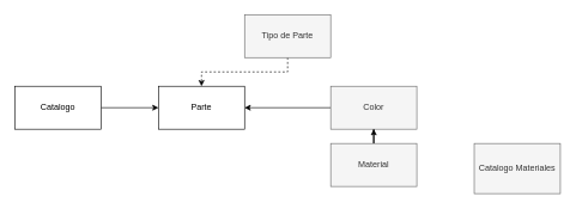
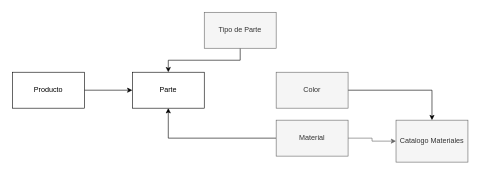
  <mxCell id="0" />
  <mxCell id="1" parent="0" />
  <mxCell id="2" style="edgeStyle=orthogonalEdgeStyle;rounded=0;orthogonalLoop=1;jettySize=auto;html=1;" edge="1" parent="1" source="3" target="4"><mxGeometry relative="1" as="geometry" /></mxCell>
- <mxCell id="3" value="Catalogo" style="rounded=0;whiteSpace=wrap;html=1;" vertex="1" parent="1"><mxGeometry x="20" y="120" width="120" height="60" as="geometry" /></mxCell>
+ <mxCell id="3" value="Producto" style="rounded=0;whiteSpace=wrap;html=1;" vertex="1" parent="1"><mxGeometry x="20" y="120" width="120" height="60" as="geometry" /></mxCell>
  <mxCell id="4" value="Parte" style="rounded=0;whiteSpace=wrap;html=1;" vertex="1" parent="1"><mxGeometry x="220" y="120" width="120" height="60" as="geometry" /></mxCell>
- <mxCell id="5" style="edgeStyle=orthogonalEdgeStyle;rounded=0;orthogonalLoop=1;jettySize=auto;html=1;dashed=1;" edge="1" parent="1" source="6" target="4"><mxGeometry relative="1" as="geometry" /></mxCell>
+ <mxCell id="5" style="edgeStyle=orthogonalEdgeStyle;rounded=0;orthogonalLoop=1;jettySize=auto;html=1;" edge="1" parent="1" source="6" target="4"><mxGeometry relative="1" as="geometry" /></mxCell>
  <mxCell id="6" value="Tipo de Parte" style="rounded=0;whiteSpace=wrap;html=1;fillColor=#f5f5f5;strokeColor=#666666;fontColor=#333333;" vertex="1" parent="1"><mxGeometry x="340" y="20" width="120" height="60" as="geometry" /></mxCell>
- <mxCell id="7" style="edgeStyle=orthogonalEdgeStyle;rounded=0;orthogonalLoop=1;jettySize=auto;html=1;" edge="1" parent="1" source="8" target="4"><mxGeometry relative="1" as="geometry" /></mxCell>
+ <mxCell id="7" style="edgeStyle=orthogonalEdgeStyle;rounded=0;orthogonalLoop=1;jettySize=auto;html=1;" edge="1" parent="1" source="8" target="12"><mxGeometry relative="1" as="geometry" /></mxCell>
  <mxCell id="8" value="Color" style="rounded=0;whiteSpace=wrap;html=1;fillColor=#f5f5f5;strokeColor=#666666;fontColor=#333333;" vertex="1" parent="1"><mxGeometry x="460" y="120" width="120" height="60" as="geometry" /></mxCell>
- <mxCell id="10" style="edgeStyle=orthogonalEdgeStyle;rounded=0;orthogonalLoop=1;jettySize=auto;html=1;" edge="1" parent="1" source="11" target="8"><mxGeometry relative="1" as="geometry" /></mxCell>
+ <mxCell id="9" style="edgeStyle=orthogonalEdgeStyle;rounded=0;orthogonalLoop=1;jettySize=auto;html=1;fillColor=#f5f5f5;strokeColor=#666666;" edge="1" parent="1" source="11" target="12"><mxGeometry relative="1" as="geometry" /></mxCell>
+ <mxCell id="10" style="edgeStyle=orthogonalEdgeStyle;rounded=0;orthogonalLoop=1;jettySize=auto;html=1;" edge="1" parent="1" source="11" target="4"><mxGeometry relative="1" as="geometry" /></mxCell>
  <mxCell id="11" value="Material" style="rounded=0;whiteSpace=wrap;html=1;fillColor=#f5f5f5;strokeColor=#666666;fontColor=#333333;" vertex="1" parent="1"><mxGeometry x="460" y="200" width="120" height="60" as="geometry" /></mxCell>
  <mxCell id="12" value="Catalogo Materiales" style="rounded=0;whiteSpace=wrap;html=1;fillColor=#f5f5f5;strokeColor=#666666;fontColor=#333333;" vertex="1" parent="1"><mxGeometry x="660" y="200" width="120" height="70" as="geometry" /></mxCell>
